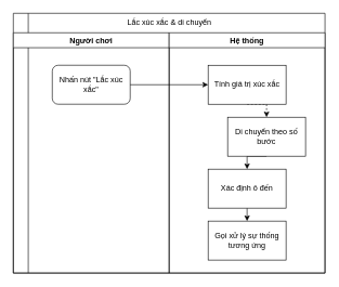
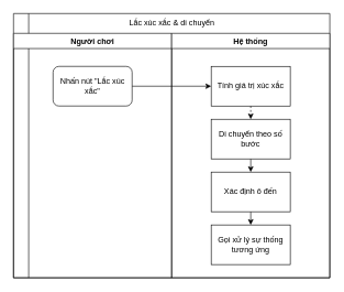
  <mxCell id="0" />
  <mxCell id="1" parent="0" />
  <mxCell id="2" value="" style="swimlane;horizontal=0;" parent="1" vertex="1"><mxGeometry x="20" y="20" width="480" height="400" as="geometry" /></mxCell>
  <mxCell id="3" value="Người chơi" style="swimlane;horizontal=1;" parent="2" vertex="1"><mxGeometry y="30" width="240" height="370" as="geometry" /></mxCell>
  <mxCell id="4" value="Nhấn nút &quot;Lắc xúc xắc&quot;" style="rounded=1;whiteSpace=wrap;html=1;" vertex="1" parent="3"><mxGeometry x="60" y="50" width="120" height="60" as="geometry" /></mxCell>
  <mxCell id="5" value="Hệ thống" style="swimlane;horizontal=1;" parent="2" vertex="1"><mxGeometry x="240" y="30" width="240" height="370" as="geometry" /></mxCell>
  <mxCell id="6" style="edgeStyle=orthogonalEdgeStyle;rounded=0;orthogonalLoop=1;jettySize=auto;html=1;exitX=0.5;exitY=1;exitDx=0;exitDy=0;entryX=0.5;entryY=0;entryDx=0;entryDy=0;dashed=1;" edge="1" parent="5" source="7" target="9"><mxGeometry relative="1" as="geometry" /></mxCell>
  <mxCell id="7" value="Tính giá trị xúc xắc" style="rounded=0;whiteSpace=wrap;html=1;" vertex="1" parent="5"><mxGeometry x="60" y="50" width="120" height="60" as="geometry" /></mxCell>
  <mxCell id="8" style="edgeStyle=orthogonalEdgeStyle;rounded=0;orthogonalLoop=1;jettySize=auto;html=1;exitX=0.5;exitY=1;exitDx=0;exitDy=0;entryX=0.5;entryY=0;entryDx=0;entryDy=0;" edge="1" parent="5" source="9" target="11"><mxGeometry relative="1" as="geometry" /></mxCell>
- <mxCell id="9" value="Di chuyển theo số bước" style="rounded=0;whiteSpace=wrap;html=1;" vertex="1" parent="5"><mxGeometry x="90" y="130" width="120" height="60" as="geometry" /></mxCell>
+ <mxCell id="9" value="Di chuyển theo số bước" style="rounded=0;whiteSpace=wrap;html=1;" vertex="1" parent="5"><mxGeometry x="60" y="130" width="120" height="60" as="geometry" /></mxCell>
  <mxCell id="10" style="edgeStyle=orthogonalEdgeStyle;rounded=0;orthogonalLoop=1;jettySize=auto;html=1;exitX=0.5;exitY=1;exitDx=0;exitDy=0;entryX=0.5;entryY=0;entryDx=0;entryDy=0;" edge="1" parent="5" source="11" target="12"><mxGeometry relative="1" as="geometry" /></mxCell>
  <mxCell id="11" value="Xác định ô đến" style="rounded=0;whiteSpace=wrap;html=1;" vertex="1" parent="5"><mxGeometry x="60" y="210" width="120" height="60" as="geometry" /></mxCell>
  <mxCell id="12" value="Gọi xử lý sự thống tương ứng" style="rounded=0;whiteSpace=wrap;html=1;" vertex="1" parent="5"><mxGeometry x="60" y="290" width="120" height="60" as="geometry" /></mxCell>
  <mxCell id="13" value="Lắc xúc xắc &amp;amp; di chuyển" style="text;html=1;align=center;verticalAlign=middle;resizable=0;points=[];autosize=1;strokeColor=none;fillColor=none;" vertex="1" parent="2"><mxGeometry x="165" width="150" height="30" as="geometry" /></mxCell>
  <mxCell id="14" style="edgeStyle=orthogonalEdgeStyle;rounded=0;orthogonalLoop=1;jettySize=auto;html=1;exitX=1;exitY=0.5;exitDx=0;exitDy=0;entryX=0;entryY=0.5;entryDx=0;entryDy=0;" edge="1" parent="2" source="4" target="7"><mxGeometry relative="1" as="geometry" /></mxCell>
